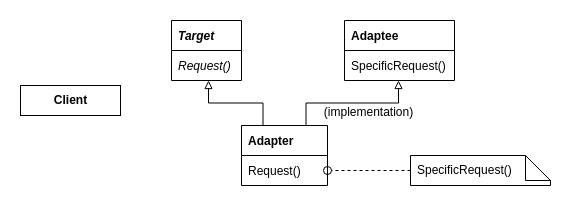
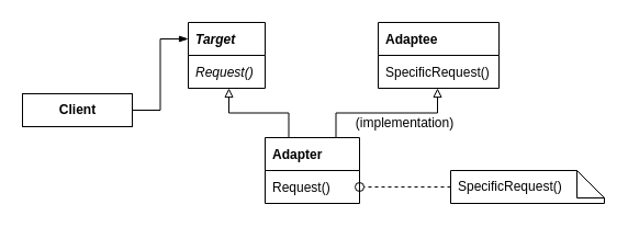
  <mxCell id="0" />
  <mxCell id="1" parent="0" />
  <mxCell id="2" value="Target" style="swimlane;fontStyle=3;childLayout=stackLayout;horizontal=1;startSize=30;fillColor=none;horizontalStack=0;resizeParent=1;resizeParentMax=0;resizeLast=0;collapsible=0;marginBottom=0;fontSize=12;swimlaneHead=1;swimlaneBody=1;connectable=1;allowArrows=1;dropTarget=1;align=left;spacingLeft=5;" vertex="1" parent="1"><mxGeometry x="171" y="20" width="70" height="60" as="geometry"><mxRectangle x="245" y="370" width="90" height="26" as="alternateBounds" /></mxGeometry></mxCell>
  <mxCell id="3" value="Request()" style="text;strokeColor=none;fillColor=none;align=left;verticalAlign=middle;spacingLeft=5;spacingRight=4;overflow=hidden;rotatable=0;points=[[0,0.5],[1,0.5]];portConstraint=eastwest;fontSize=12;fontStyle=2" vertex="1" parent="2"><mxGeometry y="30" width="70" height="30" as="geometry" /></mxCell>
+ <mxCell id="4" value="" style="edgeStyle=orthogonalEdgeStyle;rounded=0;orthogonalLoop=1;jettySize=auto;html=1;fontSize=12;startSize=25;entryX=0;entryY=0.25;entryDx=0;entryDy=0;endArrow=blockThin;endFill=1;" edge="1" parent="1" source="5" target="2"><mxGeometry relative="1" as="geometry" /></mxCell>
  <mxCell id="5" value="&lt;b&gt;Client&lt;/b&gt;" style="html=1;fontSize=12;startSize=25;arcSize=12;spacing=2;fillColor=none;" vertex="1" parent="1"><mxGeometry x="20" y="85" width="100" height="30" as="geometry" /></mxCell>
  <mxCell id="6" value="" style="edgeStyle=orthogonalEdgeStyle;rounded=0;orthogonalLoop=1;jettySize=auto;html=1;fontSize=12;startSize=30;entryX=0.529;entryY=1;entryDx=0;entryDy=0;entryPerimeter=0;endArrow=block;endFill=0;exitX=0.25;exitY=0;exitDx=0;exitDy=0;" edge="1" parent="1" source="7" target="3"><mxGeometry relative="1" as="geometry" /></mxCell>
  <mxCell id="7" value="Adapter" style="swimlane;fontStyle=1;childLayout=stackLayout;horizontal=1;startSize=30;fillColor=none;horizontalStack=0;resizeParent=1;resizeParentMax=0;resizeLast=0;collapsible=0;marginBottom=0;fontSize=12;swimlaneHead=1;swimlaneBody=1;connectable=1;allowArrows=1;dropTarget=1;align=left;spacingLeft=5;" vertex="1" parent="1"><mxGeometry x="241" y="125" width="86" height="60" as="geometry"><mxRectangle x="245" y="370" width="90" height="26" as="alternateBounds" /></mxGeometry></mxCell>
  <mxCell id="8" value="Request()" style="text;strokeColor=none;fillColor=none;align=left;verticalAlign=middle;spacingLeft=5;spacingRight=4;overflow=hidden;rotatable=0;points=[[0,0.5],[1,0.5]];portConstraint=eastwest;fontSize=12;fontStyle=0" vertex="1" parent="7"><mxGeometry y="30" width="86" height="30" as="geometry" /></mxCell>
  <mxCell id="9" value="Adaptee" style="swimlane;fontStyle=1;childLayout=stackLayout;horizontal=1;startSize=30;fillColor=none;horizontalStack=0;resizeParent=1;resizeParentMax=0;resizeLast=0;collapsible=0;marginBottom=0;fontSize=12;swimlaneHead=1;swimlaneBody=1;connectable=1;allowArrows=1;dropTarget=1;align=left;spacingLeft=5;" vertex="1" parent="1"><mxGeometry x="344" y="20" width="110" height="60" as="geometry"><mxRectangle x="245" y="370" width="90" height="26" as="alternateBounds" /></mxGeometry></mxCell>
  <mxCell id="10" value="SpecificRequest()" style="text;strokeColor=none;fillColor=none;align=left;verticalAlign=middle;spacingLeft=5;spacingRight=4;overflow=hidden;rotatable=0;points=[[0,0.5],[1,0.5]];portConstraint=eastwest;fontSize=12;fontStyle=0" vertex="1" parent="9"><mxGeometry y="30" width="110" height="30" as="geometry" /></mxCell>
  <mxCell id="11" value="" style="edgeStyle=orthogonalEdgeStyle;rounded=0;orthogonalLoop=1;jettySize=auto;html=1;fontSize=12;startSize=30;entryX=0.491;entryY=1;entryDx=0;entryDy=0;entryPerimeter=0;endArrow=block;endFill=0;exitX=0.75;exitY=0;exitDx=0;exitDy=0;" edge="1" parent="1" source="7" target="10"><mxGeometry relative="1" as="geometry"><mxPoint x="286" y="135" as="sourcePoint" /><mxPoint x="218.03" y="90" as="targetPoint" /></mxGeometry></mxCell>
  <mxCell id="12" value="(implementation)" style="edgeLabel;html=1;align=center;verticalAlign=middle;resizable=0;points=[];fontSize=12;" vertex="1" connectable="0" parent="11"><mxGeometry x="-0.371" y="-2" relative="1" as="geometry"><mxPoint x="41" y="7" as="offset" /></mxGeometry></mxCell>
  <mxCell id="13" value="" style="html=1;verticalAlign=bottom;labelBackgroundColor=none;endArrow=oval;endFill=0;endSize=8;rounded=0;fontSize=12;exitX=0;exitY=0.5;exitDx=0;exitDy=0;exitPerimeter=0;anchorPointDirection=0;dashed=1;" edge="1" parent="1" source="14" target="8"><mxGeometry width="160" relative="1" as="geometry"><mxPoint x="451" y="170" as="sourcePoint" /><mxPoint x="351" y="222" as="targetPoint" /></mxGeometry></mxCell>
  <mxCell id="14" value="SpecificRequest()" style="shape=note2;boundedLbl=1;whiteSpace=wrap;html=1;size=25;verticalAlign=middle;align=left;spacingLeft=5;fontSize=12;startSize=30;fillColor=none;" vertex="1" parent="1"><mxGeometry x="410" y="155" width="140" height="30" as="geometry" /></mxCell>
